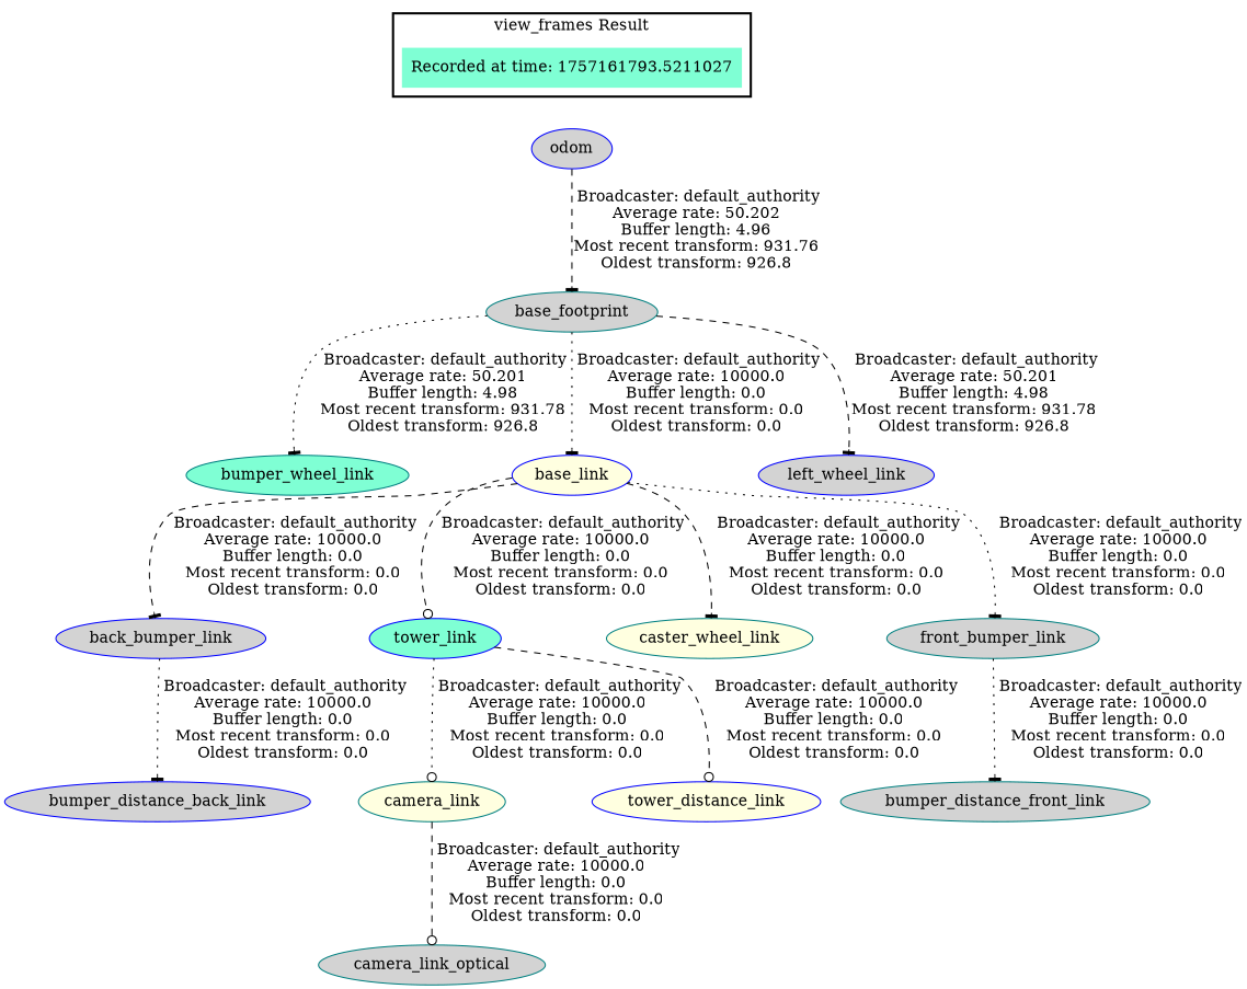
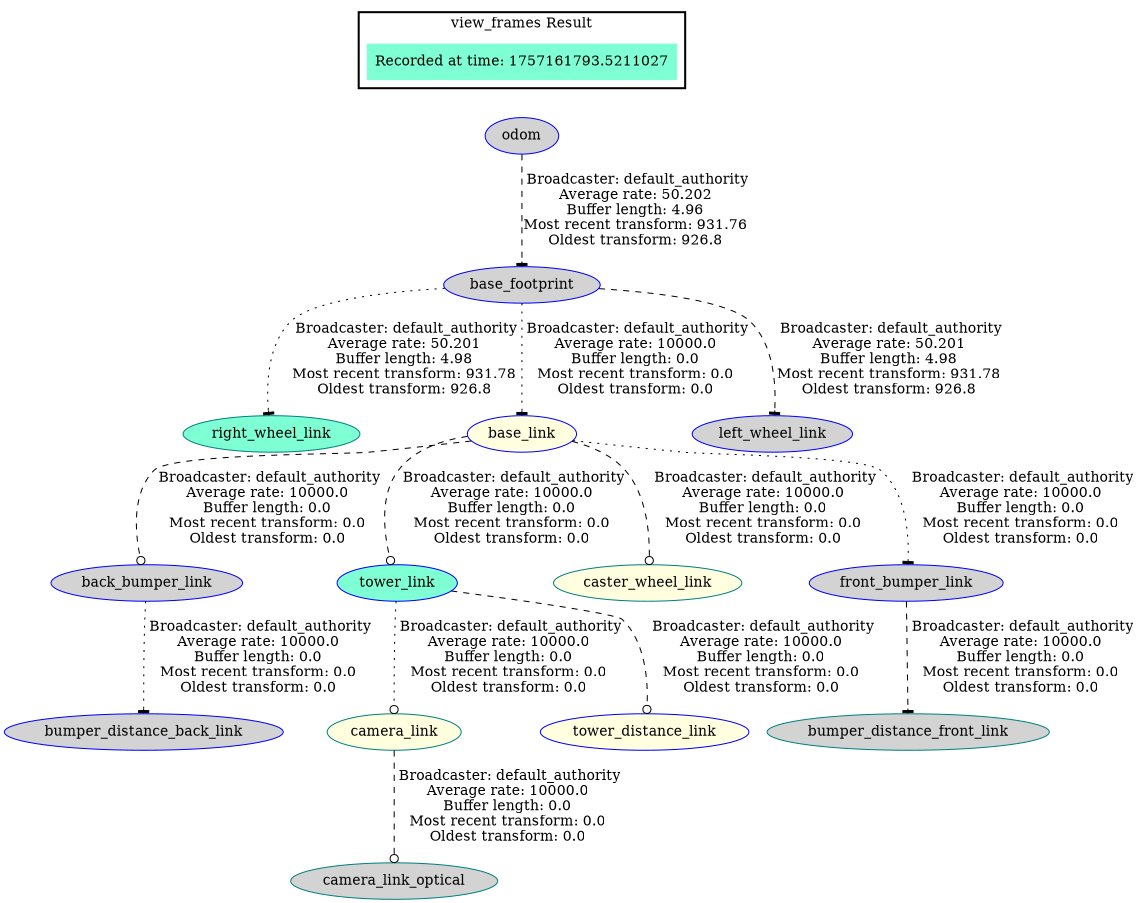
  digraph {
    node [color=blue fillcolor=lightgrey style=filled]
    edge [style=dashed arrowhead=tee]
    "Recorded at time: 1757161793.5211027" [fillcolor=aquamarine shape=plaintext]
    odom
-   right_wheel_link [color=teal fillcolor=aquamarine label=bumper_wheel_link]
-   base_footprint [color=teal]
+   right_wheel_link [color=teal fillcolor=aquamarine]
+   base_footprint
    base_link [fillcolor=lightyellow]
    left_wheel_link
    back_bumper_link
    tower_link [fillcolor=aquamarine]
    caster_wheel_link [color=teal fillcolor=lightyellow]
-   front_bumper_link [color=teal]
+   front_bumper_link
    bumper_distance_back_link
    camera_link [color=teal fillcolor=lightyellow]
    tower_distance_link [fillcolor=lightyellow]
    bumper_distance_front_link [color=teal]
    camera_link_optical [color=teal]
    subgraph cluster_1 {
      color=black
      label="view_frames Result"
      style=bold
      "Recorded at time: 1757161793.5211027"
    }
    "Recorded at time: 1757161793.5211027" -> odom [style=invis arrowhead=""]
    odom -> base_footprint [label=" Broadcaster: default_authority\nAverage rate: 50.202\nBuffer length: 4.96\nMost recent transform: 931.76\nOldest transform: 926.8\n"]
    base_footprint -> right_wheel_link [label=" Broadcaster: default_authority\nAverage rate: 50.201\nBuffer length: 4.98\nMost recent transform: 931.78\nOldest transform: 926.8\n" style=dotted]
    base_footprint -> base_link [label=" Broadcaster: default_authority\nAverage rate: 10000.0\nBuffer length: 0.0\nMost recent transform: 0.0\nOldest transform: 0.0\n" style=dotted]
    base_footprint -> left_wheel_link [label=" Broadcaster: default_authority\nAverage rate: 50.201\nBuffer length: 4.98\nMost recent transform: 931.78\nOldest transform: 926.8\n"]
-   base_link -> back_bumper_link [label=" Broadcaster: default_authority\nAverage rate: 10000.0\nBuffer length: 0.0\nMost recent transform: 0.0\nOldest transform: 0.0\n"]
+   base_link -> back_bumper_link [arrowhead=odot label=" Broadcaster: default_authority\nAverage rate: 10000.0\nBuffer length: 0.0\nMost recent transform: 0.0\nOldest transform: 0.0\n"]
    base_link -> tower_link [arrowhead=odot label=" Broadcaster: default_authority\nAverage rate: 10000.0\nBuffer length: 0.0\nMost recent transform: 0.0\nOldest transform: 0.0\n"]
-   base_link -> caster_wheel_link [label=" Broadcaster: default_authority\nAverage rate: 10000.0\nBuffer length: 0.0\nMost recent transform: 0.0\nOldest transform: 0.0\n"]
+   base_link -> caster_wheel_link [arrowhead=odot label=" Broadcaster: default_authority\nAverage rate: 10000.0\nBuffer length: 0.0\nMost recent transform: 0.0\nOldest transform: 0.0\n"]
    base_link -> front_bumper_link [label=" Broadcaster: default_authority\nAverage rate: 10000.0\nBuffer length: 0.0\nMost recent transform: 0.0\nOldest transform: 0.0\n" style=dotted]
    back_bumper_link -> bumper_distance_back_link [label=" Broadcaster: default_authority\nAverage rate: 10000.0\nBuffer length: 0.0\nMost recent transform: 0.0\nOldest transform: 0.0\n" style=dotted]
    tower_link -> camera_link [arrowhead=odot label=" Broadcaster: default_authority\nAverage rate: 10000.0\nBuffer length: 0.0\nMost recent transform: 0.0\nOldest transform: 0.0\n" style=dotted]
    tower_link -> tower_distance_link [arrowhead=odot label=" Broadcaster: default_authority\nAverage rate: 10000.0\nBuffer length: 0.0\nMost recent transform: 0.0\nOldest transform: 0.0\n"]
-   front_bumper_link -> bumper_distance_front_link [label=" Broadcaster: default_authority\nAverage rate: 10000.0\nBuffer length: 0.0\nMost recent transform: 0.0\nOldest transform: 0.0\n" style=dotted]
+   front_bumper_link -> bumper_distance_front_link [label=" Broadcaster: default_authority\nAverage rate: 10000.0\nBuffer length: 0.0\nMost recent transform: 0.0\nOldest transform: 0.0\n"]
    camera_link -> camera_link_optical [arrowhead=odot label=" Broadcaster: default_authority\nAverage rate: 10000.0\nBuffer length: 0.0\nMost recent transform: 0.0\nOldest transform: 0.0\n"]
  }
